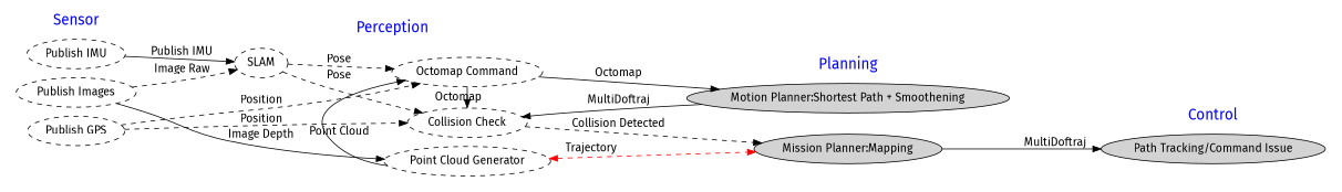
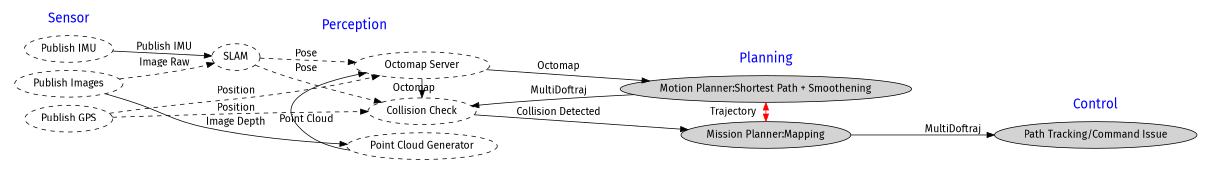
  digraph {
    fontname="Fira Sans"
    nodesep=0.15
    rankdir=LR
    node [fontname="Fira Sans" style=dashed]
    edge [fontname="Fira Sans"]
    "Publish Images"
    "Publish IMU"
    "Publish GPS"
    "Point Cloud Generator" [width=0.3]
-   "Octomap Server" [width=0.3 label="Octomap Command"]
+   "Octomap Server" [width=0.3]
    "Collision Check" [width=0.3]
    SLAM [width=0.3]
    "Motion Planner:Shortest Path + Smoothening" [style=filled]
    "Mission Planner:Mapping" [style=filled]
    "Path Tracking/Command Issue" [style=filled]
    subgraph cluster_1 {
      color=white
      fontcolor=blue
      fontsize=18
      label=Sensor
      subgraph sub_2 {
        color=white
        fontcolor=blue
        fontsize=18
        label=Sensor
        rank=same
        "Publish GPS"
      }
      subgraph sub_3 {
        color=white
        fontcolor=blue
        fontsize=18
        label=Sensor
        rank=same
        "Publish Images"
        "Publish IMU"
      }
    }
    subgraph cluster_4 {
      color=white
      fontcolor=blue
      fontsize=18
      label=Perception
      subgraph sub_5 {
        color=white
        fontcolor=blue
        fontsize=18
        label=Perception
        rank=same
        "Point Cloud Generator"
        "Octomap Server"
        "Collision Check"
      }
      subgraph sub_6 {
        color=white
        fontcolor=blue
        fontsize=18
        label=Perception
        rank=same
        SLAM
      }
    }
    subgraph cluster_7 {
      color=white
      fontcolor=blue
      fontsize=18
      label=Planning
      subgraph sub_8 {
        color=white
        fontcolor=blue
        fontsize=18
        label=Planning
        rank=same
        "Motion Planner:Shortest Path + Smoothening"
        "Mission Planner:Mapping"
      }
    }
    subgraph cluster_9 {
      color=white
      fontcolor=blue
      fontsize=18
      label=Control
      subgraph sub_10 {
        color=white
        fontcolor=blue
        fontsize=18
        label=Control
        rank=same
        "Path Tracking/Command Issue"
      }
    }
    "Publish Images" -> "Point Cloud Generator" [label="Image Depth"]
    "Publish Images" -> SLAM [label="Image Raw" style=dashed]
    "Publish IMU" -> SLAM [label="Publish IMU" style=solid]
    "Publish GPS" -> "Octomap Server" [label=Position style=dashed]
    "Publish GPS" -> "Collision Check" [label=Position style=dashed]
    "Point Cloud Generator" -> "Octomap Server" [label="Point Cloud"]
    "Octomap Server" -> "Collision Check" [label=Octomap]
    "Octomap Server" -> "Motion Planner:Shortest Path + Smoothening" [label=Octomap]
-   "Collision Check" -> "Mission Planner:Mapping" [label="Collision Detected" style=dashed]
+   "Collision Check" -> "Mission Planner:Mapping" [label="Collision Detected"]
    SLAM -> "Octomap Server" [label=Pose style=dashed]
    SLAM -> "Collision Check" [label=Pose style=dashed]
    "Motion Planner:Shortest Path + Smoothening" -> "Collision Check" [label=MultiDoftraj]
-   "Point Cloud Generator" -> "Mission Planner:Mapping" [color=red dir=both label="Trajectory                  " style=dashed]
+   "Motion Planner:Shortest Path + Smoothening" -> "Mission Planner:Mapping" [color=red dir=both label="Trajectory                  " style=dashed]
    "Mission Planner:Mapping" -> "Path Tracking/Command Issue" [label=MultiDoftraj]
  }
